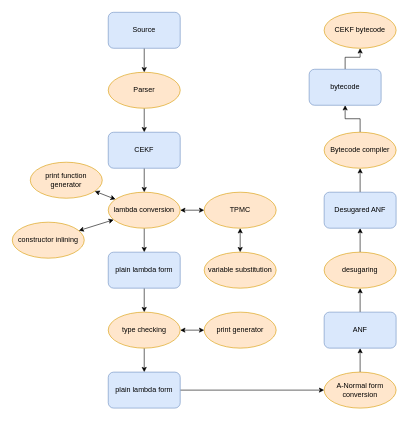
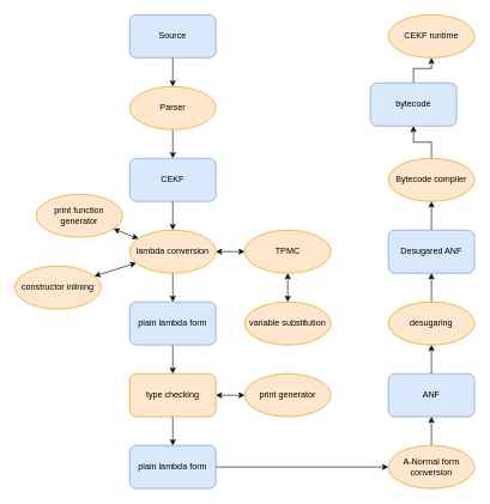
  <mxCell id="0" />
  <mxCell id="1" parent="0" />
  <mxCell id="2" style="edgeStyle=orthogonalEdgeStyle;rounded=0;orthogonalLoop=1;jettySize=auto;html=1;entryX=0.5;entryY=0;entryDx=0;entryDy=0;" edge="1" parent="1" source="3" target="5"><mxGeometry relative="1" as="geometry" /></mxCell>
  <mxCell id="3" value="Source" style="rounded=1;whiteSpace=wrap;html=1;fillColor=#dae8fc;strokeColor=#6c8ebf;" vertex="1" parent="1"><mxGeometry x="180" y="20" width="120" height="60" as="geometry" /></mxCell>
  <mxCell id="4" style="edgeStyle=orthogonalEdgeStyle;rounded=0;orthogonalLoop=1;jettySize=auto;html=1;" edge="1" parent="1" source="5" target="7"><mxGeometry relative="1" as="geometry" /></mxCell>
  <mxCell id="5" value="Parser" style="ellipse;whiteSpace=wrap;html=1;fillColor=#ffe6cc;strokeColor=#d79b00;" vertex="1" parent="1"><mxGeometry x="180" y="120" width="120" height="60" as="geometry" /></mxCell>
  <mxCell id="6" style="edgeStyle=orthogonalEdgeStyle;rounded=0;orthogonalLoop=1;jettySize=auto;html=1;entryX=0.5;entryY=0;entryDx=0;entryDy=0;" edge="1" parent="1" source="7" target="12"><mxGeometry relative="1" as="geometry" /></mxCell>
  <mxCell id="7" value="CEKF" style="rounded=1;whiteSpace=wrap;html=1;fillColor=#dae8fc;strokeColor=#6c8ebf;" vertex="1" parent="1"><mxGeometry x="180" y="220" width="120" height="60" as="geometry" /></mxCell>
  <mxCell id="8" style="rounded=0;orthogonalLoop=1;jettySize=auto;html=1;startArrow=classic;startFill=1;" edge="1" parent="1" source="12" target="13"><mxGeometry relative="1" as="geometry" /></mxCell>
  <mxCell id="9" style="edgeStyle=orthogonalEdgeStyle;rounded=0;orthogonalLoop=1;jettySize=auto;html=1;" edge="1" parent="1" source="12" target="19"><mxGeometry relative="1" as="geometry" /></mxCell>
  <mxCell id="10" value="" style="edgeStyle=orthogonalEdgeStyle;rounded=0;orthogonalLoop=1;jettySize=auto;html=1;startArrow=classic;startFill=1;" edge="1" parent="1" source="12" target="14"><mxGeometry relative="1" as="geometry" /></mxCell>
  <mxCell id="11" value="" style="rounded=0;orthogonalLoop=1;jettySize=auto;html=1;startArrow=classic;startFill=1;" edge="1" parent="1" source="12" target="15"><mxGeometry relative="1" as="geometry" /></mxCell>
  <mxCell id="12" value="lambda conversion" style="ellipse;whiteSpace=wrap;html=1;fillColor=#ffe6cc;strokeColor=#d79b00;" vertex="1" parent="1"><mxGeometry x="180" y="320" width="120" height="60" as="geometry" /></mxCell>
  <mxCell id="13" value="print function&lt;br&gt;generator" style="ellipse;whiteSpace=wrap;html=1;fillColor=#ffe6cc;strokeColor=#d79b00;" vertex="1" parent="1"><mxGeometry x="50" y="270" width="120" height="60" as="geometry" /></mxCell>
  <mxCell id="14" value="TPMC" style="ellipse;whiteSpace=wrap;html=1;fillColor=#ffe6cc;strokeColor=#d79b00;" vertex="1" parent="1"><mxGeometry x="340" y="320" width="120" height="60" as="geometry" /></mxCell>
  <mxCell id="15" value="constructor inlining" style="ellipse;whiteSpace=wrap;html=1;fillColor=#ffe6cc;strokeColor=#d79b00;" vertex="1" parent="1"><mxGeometry x="20" y="370" width="120" height="60" as="geometry" /></mxCell>
  <mxCell id="16" style="edgeStyle=orthogonalEdgeStyle;rounded=0;orthogonalLoop=1;jettySize=auto;html=1;startArrow=classic;startFill=1;endArrow=classic;endFill=1;" edge="1" parent="1" source="17" target="14"><mxGeometry relative="1" as="geometry" /></mxCell>
  <mxCell id="17" value="variable substitution" style="ellipse;whiteSpace=wrap;html=1;fillColor=#ffe6cc;strokeColor=#d79b00;" vertex="1" parent="1"><mxGeometry x="340" y="420" width="120" height="60" as="geometry" /></mxCell>
  <mxCell id="18" style="edgeStyle=orthogonalEdgeStyle;rounded=0;orthogonalLoop=1;jettySize=auto;html=1;entryX=0.5;entryY=0;entryDx=0;entryDy=0;" edge="1" parent="1" source="19" target="22"><mxGeometry relative="1" as="geometry" /></mxCell>
  <mxCell id="19" value="plain lambda form" style="rounded=1;whiteSpace=wrap;html=1;fillColor=#dae8fc;strokeColor=#6c8ebf;" vertex="1" parent="1"><mxGeometry x="180" y="420" width="120" height="60" as="geometry" /></mxCell>
  <mxCell id="20" style="edgeStyle=orthogonalEdgeStyle;rounded=0;orthogonalLoop=1;jettySize=auto;html=1;entryX=0;entryY=0.5;entryDx=0;entryDy=0;startArrow=classic;startFill=1;" edge="1" parent="1" source="22" target="23"><mxGeometry relative="1" as="geometry" /></mxCell>
  <mxCell id="21" value="" style="edgeStyle=orthogonalEdgeStyle;rounded=0;orthogonalLoop=1;jettySize=auto;html=1;" edge="1" parent="1" source="22" target="25"><mxGeometry relative="1" as="geometry" /></mxCell>
- <mxCell id="22" value="type checking" style="ellipse;whiteSpace=wrap;html=1;fillColor=#ffe6cc;strokeColor=#d79b00;" vertex="1" parent="1"><mxGeometry x="180" y="520" width="120" height="60" as="geometry" /></mxCell>
+ <mxCell id="22" value="type checking" style="whiteSpace=wrap;html=1;fillColor=#ffe6cc;strokeColor=#d79b00;rounded=1;" vertex="1" parent="1"><mxGeometry x="180" y="520" width="120" height="60" as="geometry" /></mxCell>
  <mxCell id="23" value="print generator" style="ellipse;whiteSpace=wrap;html=1;fillColor=#ffe6cc;strokeColor=#d79b00;" vertex="1" parent="1"><mxGeometry x="340" y="520" width="120" height="60" as="geometry" /></mxCell>
  <mxCell id="24" value="" style="edgeStyle=orthogonalEdgeStyle;rounded=0;orthogonalLoop=1;jettySize=auto;html=1;" edge="1" parent="1" source="25" target="27"><mxGeometry relative="1" as="geometry" /></mxCell>
  <mxCell id="25" value="plain lambda form" style="rounded=1;whiteSpace=wrap;html=1;fillColor=#dae8fc;strokeColor=#6c8ebf;" vertex="1" parent="1"><mxGeometry x="180" y="620" width="120" height="60" as="geometry" /></mxCell>
  <mxCell id="26" value="" style="edgeStyle=orthogonalEdgeStyle;rounded=0;orthogonalLoop=1;jettySize=auto;html=1;" edge="1" parent="1" source="27" target="29"><mxGeometry relative="1" as="geometry" /></mxCell>
  <mxCell id="27" value="A-Normal form&lt;br&gt;conversion" style="ellipse;whiteSpace=wrap;html=1;fillColor=#ffe6cc;strokeColor=#d79b00;" vertex="1" parent="1"><mxGeometry x="540" y="620" width="120" height="60" as="geometry" /></mxCell>
  <mxCell id="28" value="" style="edgeStyle=orthogonalEdgeStyle;rounded=0;orthogonalLoop=1;jettySize=auto;html=1;" edge="1" parent="1" source="29" target="36"><mxGeometry relative="1" as="geometry" /></mxCell>
  <mxCell id="29" value="ANF" style="rounded=1;whiteSpace=wrap;html=1;fillColor=#dae8fc;strokeColor=#6c8ebf;" vertex="1" parent="1"><mxGeometry x="540" y="520" width="120" height="60" as="geometry" /></mxCell>
  <mxCell id="30" value="" style="edgeStyle=orthogonalEdgeStyle;rounded=0;orthogonalLoop=1;jettySize=auto;html=1;" edge="1" parent="1" source="31" target="33"><mxGeometry relative="1" as="geometry" /></mxCell>
  <mxCell id="31" value="Bytecode compiler" style="ellipse;whiteSpace=wrap;html=1;fillColor=#ffe6cc;strokeColor=#d79b00;" vertex="1" parent="1"><mxGeometry x="540" y="220" width="120" height="60" as="geometry" /></mxCell>
  <mxCell id="32" value="" style="edgeStyle=orthogonalEdgeStyle;rounded=0;orthogonalLoop=1;jettySize=auto;html=1;" edge="1" parent="1" source="33" target="34"><mxGeometry relative="1" as="geometry" /></mxCell>
  <mxCell id="33" value="bytecode" style="rounded=1;whiteSpace=wrap;html=1;fillColor=#dae8fc;strokeColor=#6c8ebf;" vertex="1" parent="1"><mxGeometry x="515" y="115" width="120" height="60" as="geometry" /></mxCell>
- <mxCell id="34" value="CEKF bytecode" style="ellipse;whiteSpace=wrap;html=1;fillColor=#ffe6cc;strokeColor=#d79b00;" vertex="1" parent="1"><mxGeometry x="540" y="20" width="120" height="60" as="geometry" /></mxCell>
+ <mxCell id="34" value="CEKF runtime" style="ellipse;whiteSpace=wrap;html=1;fillColor=#ffe6cc;strokeColor=#d79b00;" vertex="1" parent="1"><mxGeometry x="540" y="20" width="120" height="60" as="geometry" /></mxCell>
  <mxCell id="35" value="" style="edgeStyle=orthogonalEdgeStyle;rounded=0;orthogonalLoop=1;jettySize=auto;html=1;" edge="1" parent="1" source="36" target="38"><mxGeometry relative="1" as="geometry" /></mxCell>
  <mxCell id="36" value="desugaring" style="ellipse;whiteSpace=wrap;html=1;fillColor=#ffe6cc;strokeColor=#d79b00;" vertex="1" parent="1"><mxGeometry x="540" y="420" width="120" height="60" as="geometry" /></mxCell>
  <mxCell id="37" value="" style="edgeStyle=orthogonalEdgeStyle;rounded=0;orthogonalLoop=1;jettySize=auto;html=1;" edge="1" parent="1" source="38" target="31"><mxGeometry relative="1" as="geometry" /></mxCell>
  <mxCell id="38" value="Desugared ANF" style="rounded=1;whiteSpace=wrap;html=1;fillColor=#dae8fc;strokeColor=#6c8ebf;" vertex="1" parent="1"><mxGeometry x="540" y="320" width="120" height="60" as="geometry" /></mxCell>
